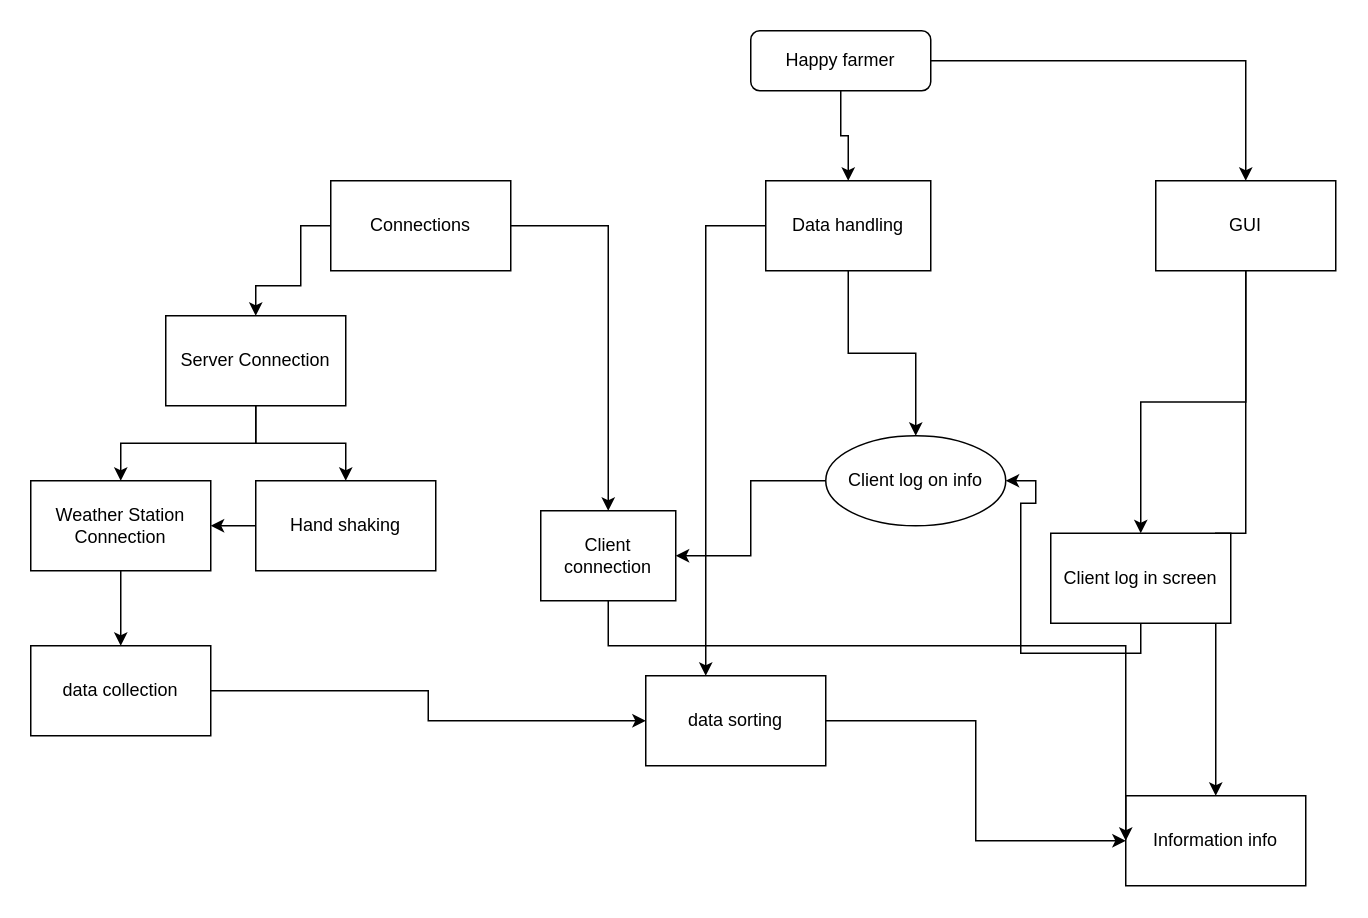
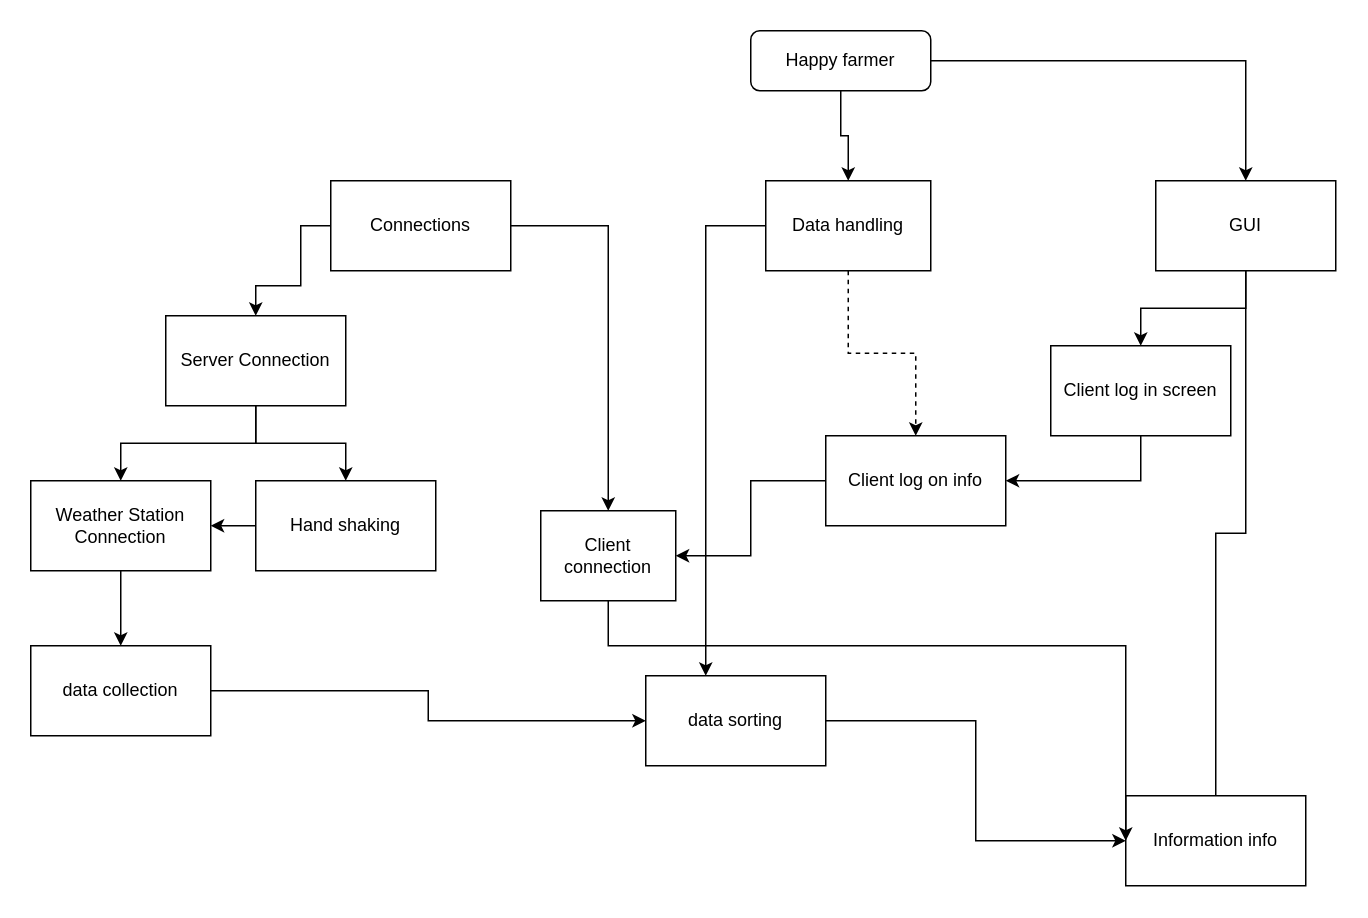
  <mxCell id="0" />
  <mxCell id="1" parent="0" />
  <mxCell id="2" style="edgeStyle=orthogonalEdgeStyle;rounded=0;orthogonalLoop=1;jettySize=auto;html=1;" parent="1" source="4" target="7" edge="1"><mxGeometry relative="1" as="geometry" /></mxCell>
  <mxCell id="3" style="edgeStyle=orthogonalEdgeStyle;rounded=0;orthogonalLoop=1;jettySize=auto;html=1;exitX=0.5;exitY=1;exitDx=0;exitDy=0;entryX=0.5;entryY=0;entryDx=0;entryDy=0;" parent="1" source="4" target="13" edge="1"><mxGeometry relative="1" as="geometry" /></mxCell>
  <mxCell id="4" value="Happy farmer" style="rounded=1;whiteSpace=wrap;html=1;fontSize=12;glass=0;strokeWidth=1;shadow=0;" parent="1" vertex="1"><mxGeometry x="500" y="20" width="120" height="40" as="geometry" /></mxCell>
  <mxCell id="5" style="edgeStyle=orthogonalEdgeStyle;rounded=0;orthogonalLoop=1;jettySize=auto;html=1;entryX=0.5;entryY=0;entryDx=0;entryDy=0;" parent="1" source="7" target="15" edge="1"><mxGeometry relative="1" as="geometry" /></mxCell>
- <mxCell id="6" style="edgeStyle=orthogonalEdgeStyle;rounded=0;orthogonalLoop=1;jettySize=auto;html=1;exitX=0.5;exitY=1;exitDx=0;exitDy=0;" parent="1" source="7" target="16" edge="1"><mxGeometry relative="1" as="geometry" /></mxCell>
+ <mxCell id="6" style="edgeStyle=orthogonalEdgeStyle;rounded=0;orthogonalLoop=1;jettySize=auto;html=1;exitX=0.5;exitY=1;exitDx=0;exitDy=0;endArrow=none;" parent="1" source="7" target="16" edge="1"><mxGeometry relative="1" as="geometry" /></mxCell>
  <mxCell id="7" value="GUI" style="rounded=0;whiteSpace=wrap;html=1;" parent="1" vertex="1"><mxGeometry x="770" y="120" width="120" height="60" as="geometry" /></mxCell>
  <mxCell id="8" style="edgeStyle=orthogonalEdgeStyle;rounded=0;orthogonalLoop=1;jettySize=auto;html=1;entryX=0.5;entryY=0;entryDx=0;entryDy=0;" parent="1" source="10" target="21" edge="1"><mxGeometry relative="1" as="geometry"><Array as="points"><mxPoint x="200" y="150" /><mxPoint x="200" y="190" /><mxPoint y="190" x="170" /></Array></mxGeometry></mxCell>
  <mxCell id="9" style="edgeStyle=orthogonalEdgeStyle;rounded=0;orthogonalLoop=1;jettySize=auto;html=1;entryX=0.5;entryY=0;entryDx=0;entryDy=0;" parent="1" source="10" target="23" edge="1"><mxGeometry relative="1" as="geometry" /></mxCell>
  <mxCell id="10" value="Connections" style="rounded=0;whiteSpace=wrap;html=1;" parent="1" vertex="1"><mxGeometry x="220" y="120" width="120" height="60" as="geometry" /></mxCell>
- <mxCell id="11" style="edgeStyle=orthogonalEdgeStyle;rounded=0;orthogonalLoop=1;jettySize=auto;html=1;entryX=0.5;entryY=0;entryDx=0;entryDy=0;" parent="1" source="13" target="18" edge="1"><mxGeometry relative="1" as="geometry"><mxPoint x="560" y="240" as="targetPoint" /></mxGeometry></mxCell>
+ <mxCell id="11" style="edgeStyle=orthogonalEdgeStyle;rounded=0;orthogonalLoop=1;jettySize=auto;html=1;entryX=0.5;entryY=0;entryDx=0;entryDy=0;dashed=1;" parent="1" source="13" target="18" edge="1"><mxGeometry relative="1" as="geometry"><mxPoint x="560" y="240" as="targetPoint" /></mxGeometry></mxCell>
  <mxCell id="12" style="edgeStyle=orthogonalEdgeStyle;rounded=0;orthogonalLoop=1;jettySize=auto;html=1;" parent="1" source="13" target="31" edge="1"><mxGeometry relative="1" as="geometry"><mxPoint x="470" y="480" as="targetPoint" /><Array as="points"><mxPoint x="470" y="150" /></Array></mxGeometry></mxCell>
  <mxCell id="13" value="Data handling" style="rounded=0;whiteSpace=wrap;html=1;" parent="1" vertex="1"><mxGeometry x="510" y="120" width="110" height="60" as="geometry" /></mxCell>
  <mxCell id="14" style="edgeStyle=orthogonalEdgeStyle;rounded=0;orthogonalLoop=1;jettySize=auto;html=1;exitX=0.5;exitY=1;exitDx=0;exitDy=0;entryX=1;entryY=0.5;entryDx=0;entryDy=0;" parent="1" source="15" target="18" edge="1"><mxGeometry relative="1" as="geometry" /></mxCell>
- <mxCell id="15" value="Client log in screen" style="rounded=0;whiteSpace=wrap;html=1;" parent="1" vertex="1"><mxGeometry x="700" y="355" width="120" height="60" as="geometry" /></mxCell>
+ <mxCell id="15" value="Client log in screen" style="rounded=0;whiteSpace=wrap;html=1;" parent="1" vertex="1"><mxGeometry x="700" y="230" width="120" height="60" as="geometry" /></mxCell>
  <mxCell id="16" value="Information info" style="rounded=0;whiteSpace=wrap;html=1;" parent="1" vertex="1"><mxGeometry x="750" y="530" width="120" height="60" as="geometry" /></mxCell>
  <mxCell id="17" style="edgeStyle=orthogonalEdgeStyle;rounded=0;orthogonalLoop=1;jettySize=auto;html=1;exitX=0;exitY=0.5;exitDx=0;exitDy=0;entryX=1;entryY=0.5;entryDx=0;entryDy=0;" parent="1" source="18" target="23" edge="1"><mxGeometry relative="1" as="geometry" /></mxCell>
- <mxCell id="18" value="Client log on info" style="ellipse;whiteSpace=wrap;html=1;" parent="1" vertex="1"><mxGeometry x="550" y="290" width="120" height="60" as="geometry" /></mxCell>
+ <mxCell id="18" value="Client log on info" style="rounded=0;whiteSpace=wrap;html=1;" parent="1" vertex="1"><mxGeometry x="550" y="290" width="120" height="60" as="geometry" /></mxCell>
  <mxCell id="19" style="edgeStyle=orthogonalEdgeStyle;rounded=0;orthogonalLoop=1;jettySize=auto;html=1;exitX=0.5;exitY=1;exitDx=0;exitDy=0;entryX=0.5;entryY=0;entryDx=0;entryDy=0;" parent="1" source="21" target="25" edge="1"><mxGeometry relative="1" as="geometry" /></mxCell>
  <mxCell id="20" style="edgeStyle=orthogonalEdgeStyle;rounded=0;orthogonalLoop=1;jettySize=auto;html=1;entryX=0.5;entryY=0;entryDx=0;entryDy=0;" parent="1" source="21" target="27" edge="1"><mxGeometry relative="1" as="geometry" /></mxCell>
  <mxCell id="21" value="Server Connection" style="rounded=0;whiteSpace=wrap;html=1;" parent="1" vertex="1"><mxGeometry x="110" y="210" width="120" height="60" as="geometry" /></mxCell>
  <mxCell id="22" style="edgeStyle=orthogonalEdgeStyle;rounded=0;orthogonalLoop=1;jettySize=auto;html=1;entryX=0;entryY=0.5;entryDx=0;entryDy=0;" parent="1" source="23" target="16" edge="1"><mxGeometry relative="1" as="geometry"><Array as="points"><mxPoint x="405" y="430" /></Array></mxGeometry></mxCell>
  <mxCell id="23" value="Client connection" style="rounded=0;whiteSpace=wrap;html=1;" parent="1" vertex="1"><mxGeometry x="360" y="340" width="90" height="60" as="geometry" /></mxCell>
  <mxCell id="24" style="edgeStyle=orthogonalEdgeStyle;rounded=0;orthogonalLoop=1;jettySize=auto;html=1;exitX=0.5;exitY=1;exitDx=0;exitDy=0;" parent="1" source="25" edge="1"><mxGeometry relative="1" as="geometry"><mxPoint x="80" y="430" as="targetPoint" /></mxGeometry></mxCell>
  <mxCell id="25" value="Weather Station Connection" style="rounded=0;whiteSpace=wrap;html=1;" parent="1" vertex="1"><mxGeometry x="20" y="320" width="120" height="60" as="geometry" /></mxCell>
  <mxCell id="26" style="edgeStyle=orthogonalEdgeStyle;rounded=0;orthogonalLoop=1;jettySize=auto;html=1;exitX=0;exitY=0.5;exitDx=0;exitDy=0;entryX=1;entryY=0.5;entryDx=0;entryDy=0;" parent="1" source="27" target="25" edge="1"><mxGeometry relative="1" as="geometry" /></mxCell>
  <mxCell id="27" value="Hand shaking" style="rounded=0;whiteSpace=wrap;html=1;" parent="1" vertex="1"><mxGeometry y="320" width="120" height="60" as="geometry" x="170" /></mxCell>
  <mxCell id="28" style="edgeStyle=orthogonalEdgeStyle;rounded=0;orthogonalLoop=1;jettySize=auto;html=1;exitX=1;exitY=0.5;exitDx=0;exitDy=0;" parent="1" source="29" target="31" edge="1"><mxGeometry relative="1" as="geometry"><mxPoint x="250" y="460" as="targetPoint" /></mxGeometry></mxCell>
  <mxCell id="29" value="data collection" style="rounded=0;whiteSpace=wrap;html=1;" parent="1" vertex="1"><mxGeometry x="20" y="430" width="120" height="60" as="geometry" /></mxCell>
  <mxCell id="30" style="edgeStyle=orthogonalEdgeStyle;rounded=0;orthogonalLoop=1;jettySize=auto;html=1;entryX=0;entryY=0.5;entryDx=0;entryDy=0;" parent="1" source="31" target="16" edge="1"><mxGeometry relative="1" as="geometry" /></mxCell>
  <mxCell id="31" value="data sorting" style="rounded=0;whiteSpace=wrap;html=1;" parent="1" vertex="1"><mxGeometry x="430" y="450" width="120" height="60" as="geometry" /></mxCell>
